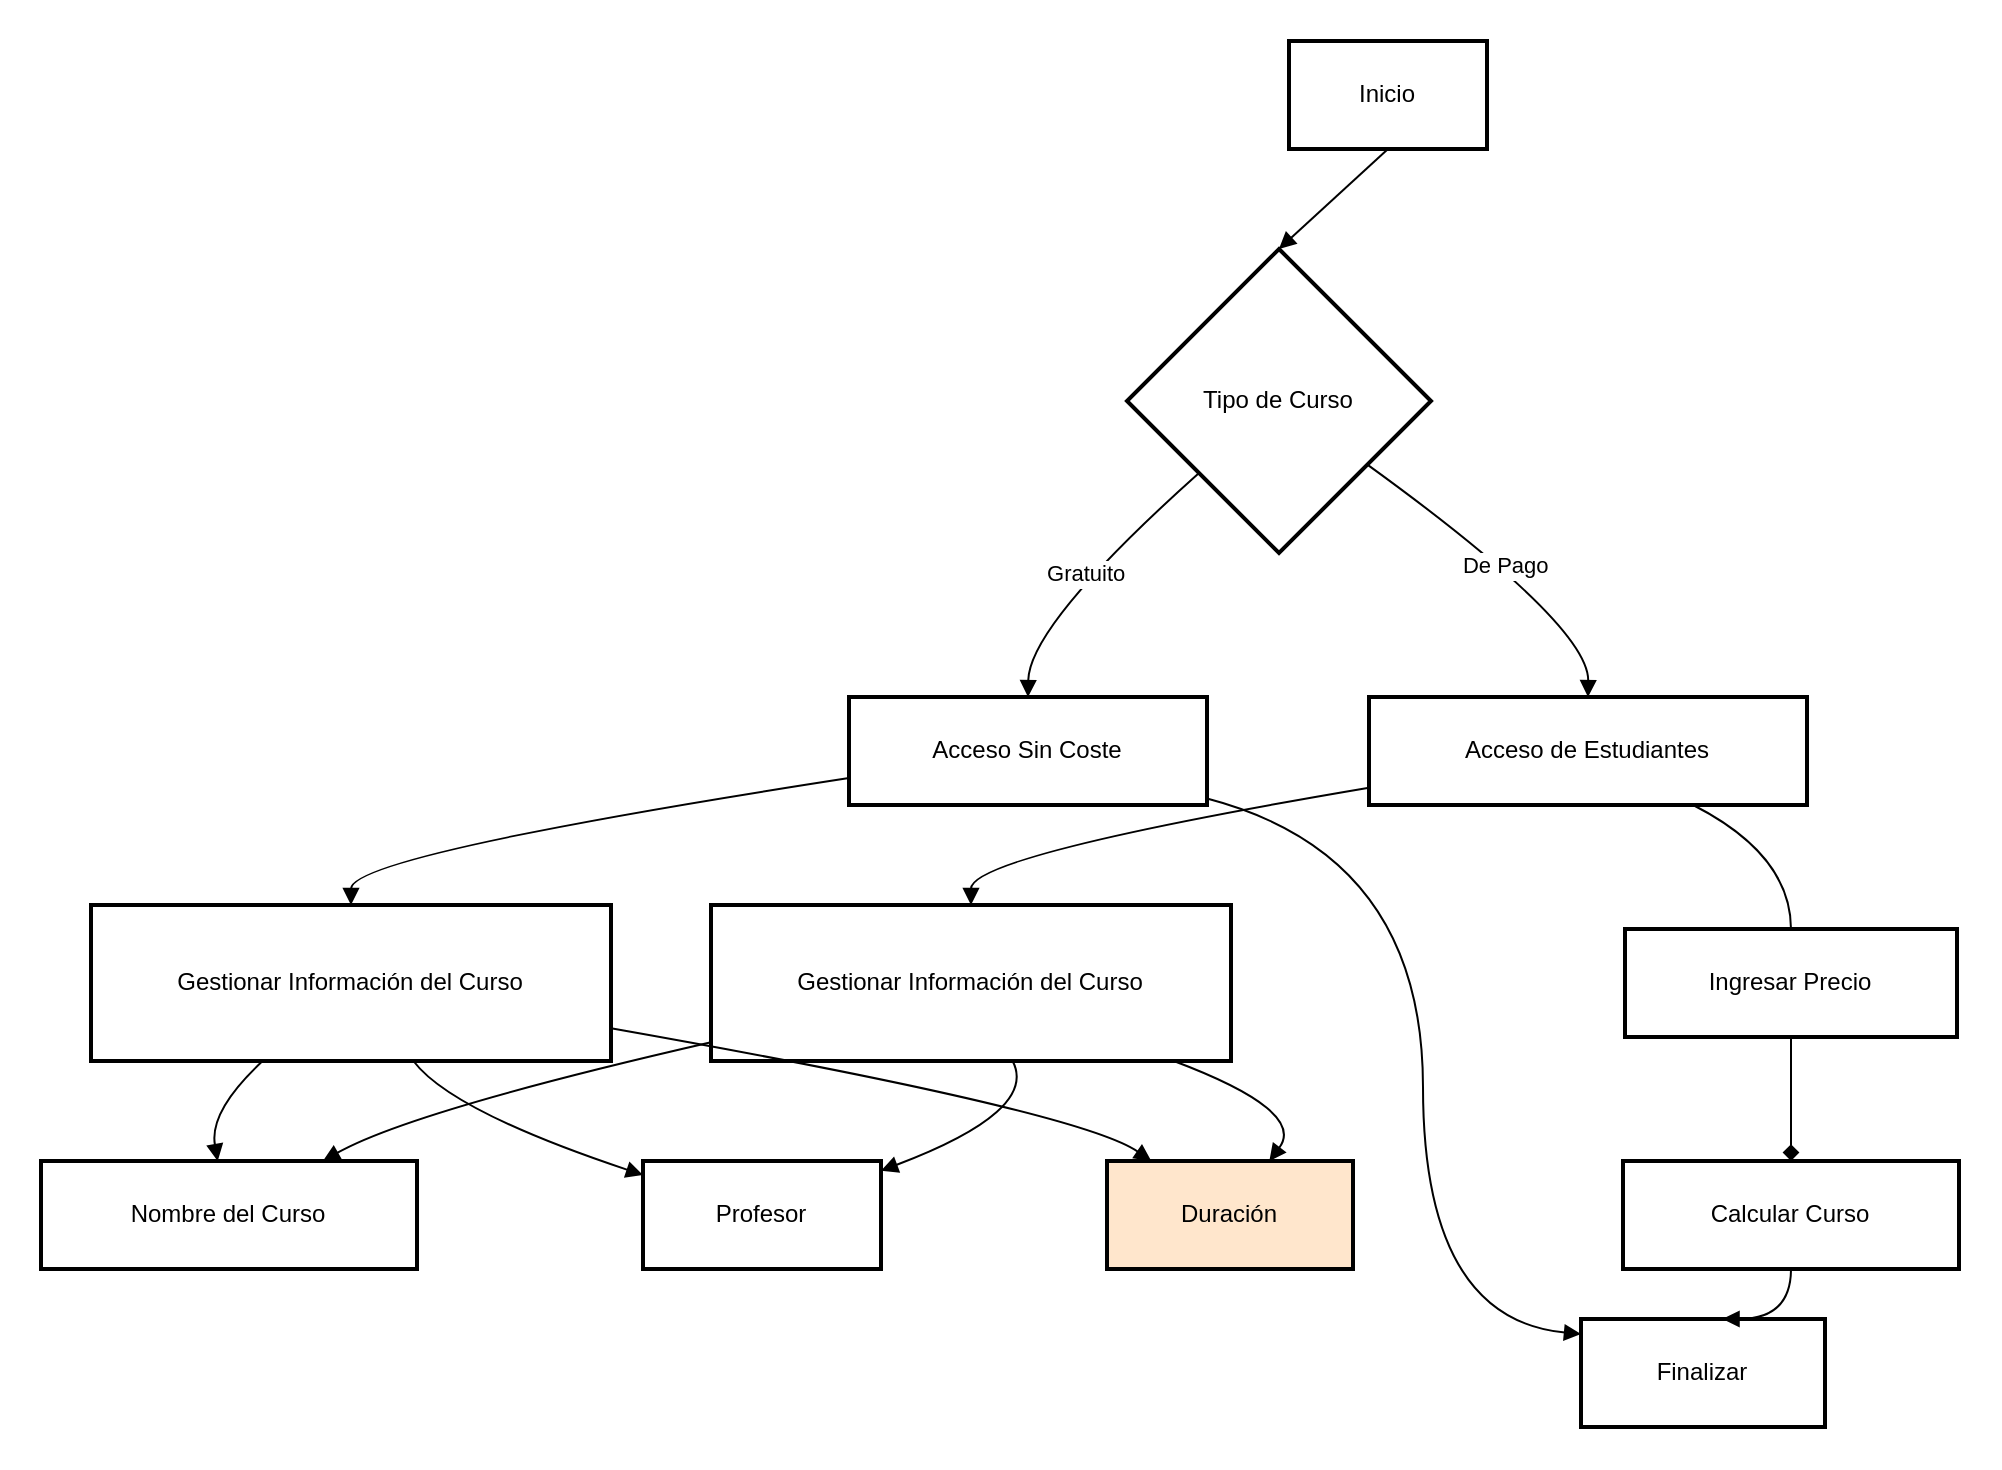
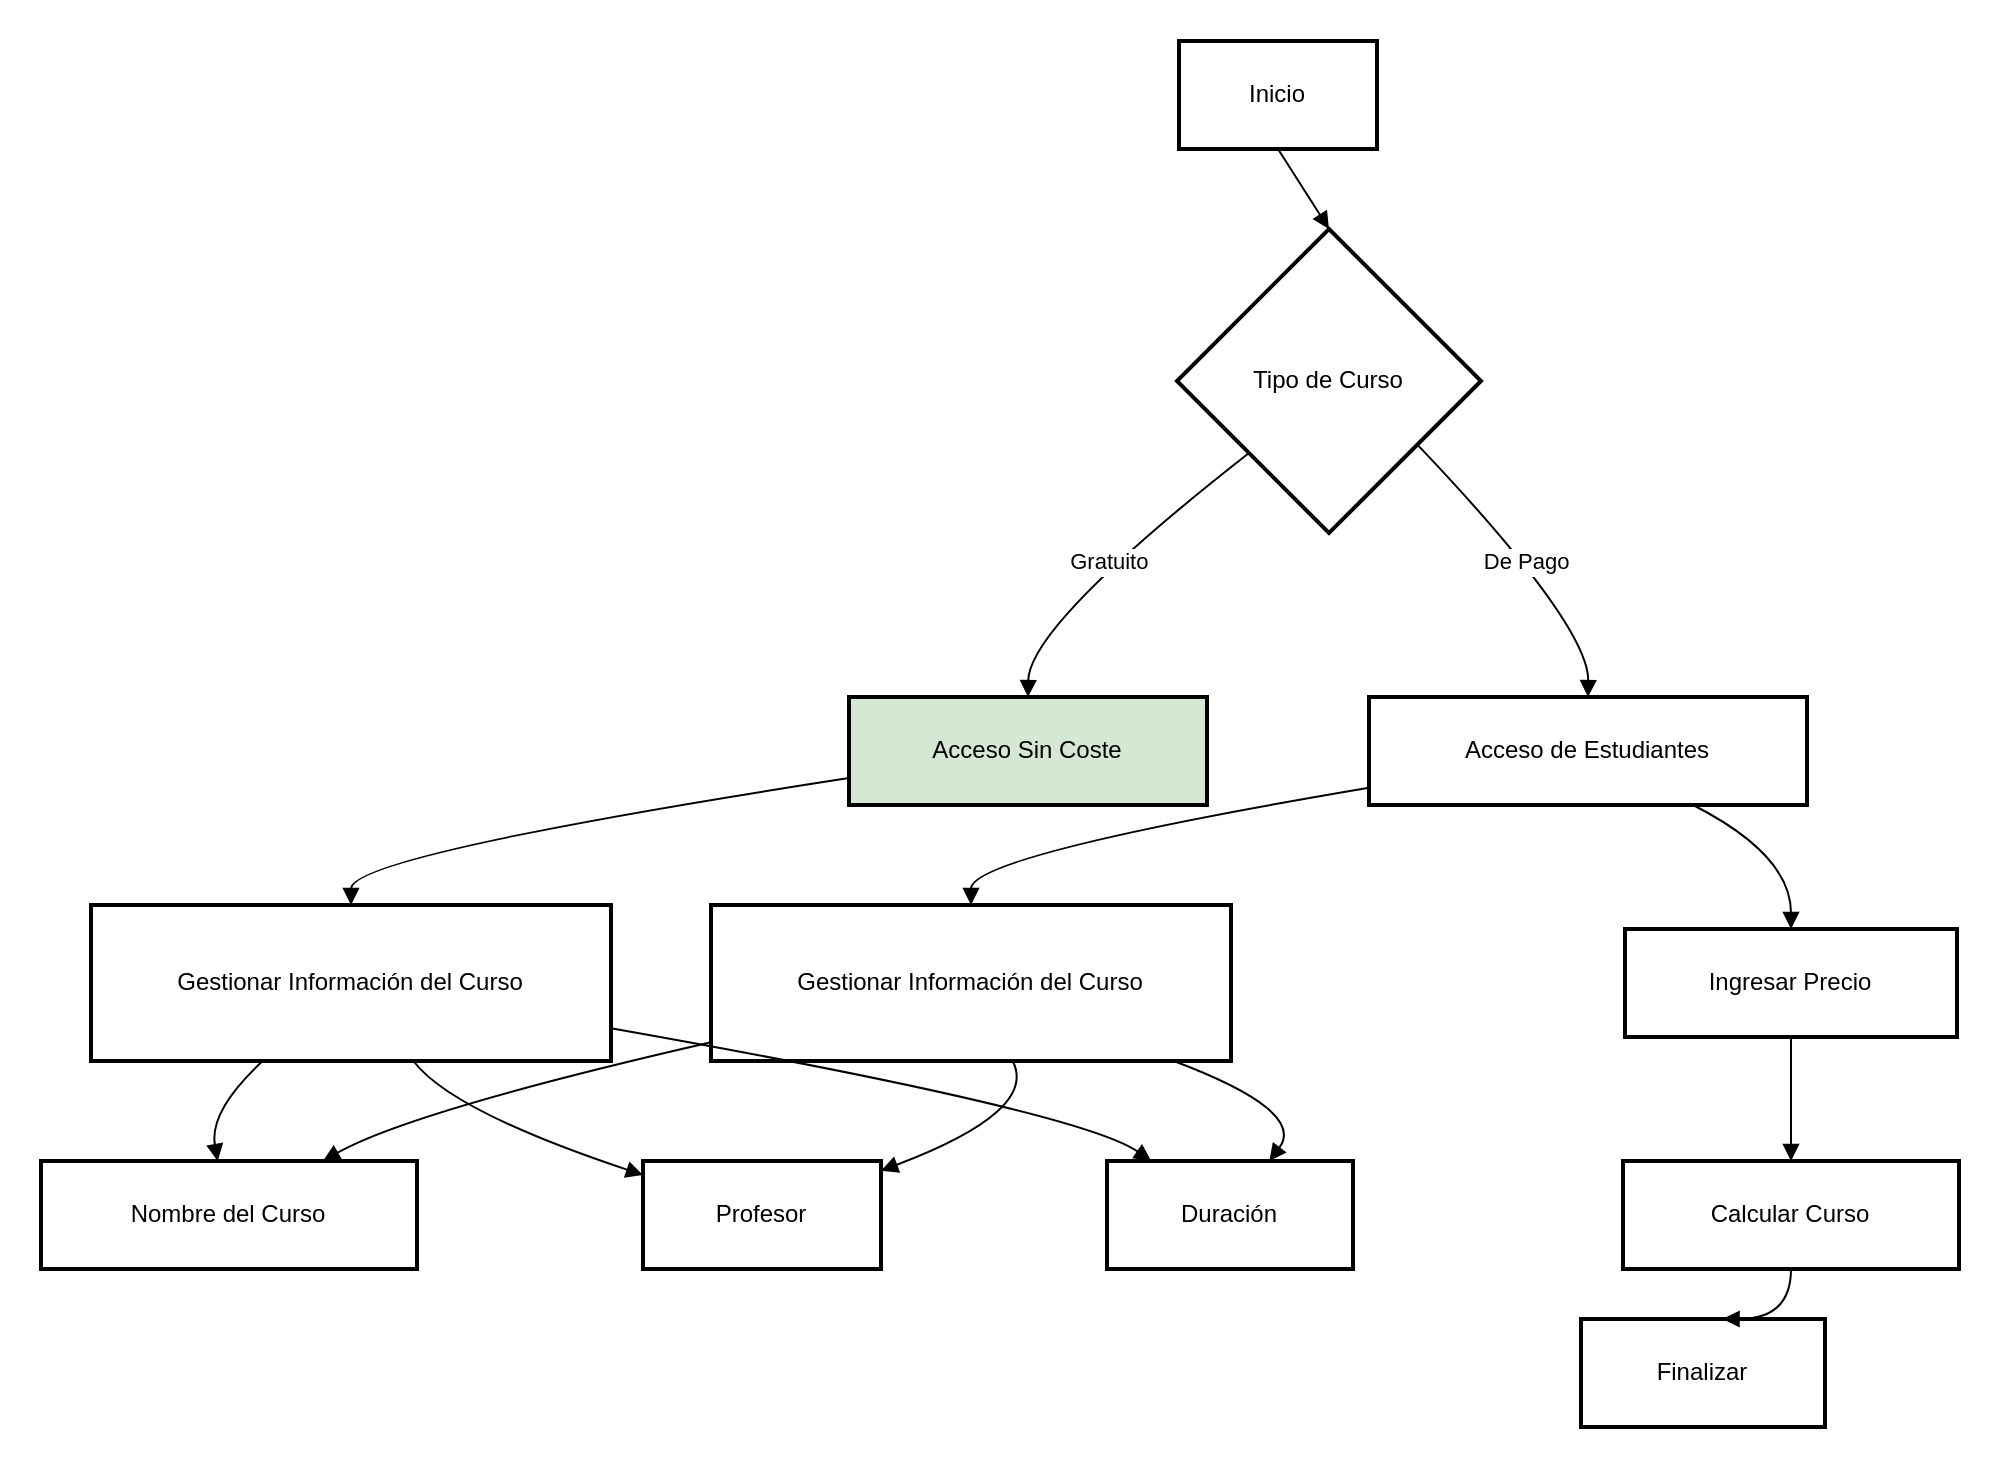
  <mxCell id="0" />
  <mxCell id="1" parent="0" />
- <mxCell id="2" value="Inicio" style="whiteSpace=wrap;strokeWidth=2;" parent="1" vertex="1"><mxGeometry x="644" y="20" width="99" height="54" as="geometry" /></mxCell>
- <mxCell id="3" value="Tipo de Curso" style="rhombus;strokeWidth=2;whiteSpace=wrap;" parent="1" vertex="1"><mxGeometry x="563" y="124" width="152" height="152" as="geometry" /></mxCell>
- <mxCell id="4" value="Acceso Sin Coste" style="whiteSpace=wrap;strokeWidth=2;" parent="1" vertex="1"><mxGeometry x="424" y="348" width="179" height="54" as="geometry" /></mxCell>
+ <mxCell id="2" value="Inicio" style="whiteSpace=wrap;strokeWidth=2;" parent="1" vertex="1"><mxGeometry x="589" y="20" width="99" height="54" as="geometry" /></mxCell>
+ <mxCell id="3" value="Tipo de Curso" style="rhombus;strokeWidth=2;whiteSpace=wrap;" parent="1" vertex="1"><mxGeometry x="588" y="114" width="152" height="152" as="geometry" /></mxCell>
+ <mxCell id="4" value="Acceso Sin Coste" style="whiteSpace=wrap;strokeWidth=2;fillColor=#d5e8d4;" parent="1" vertex="1"><mxGeometry x="424" y="348" width="179" height="54" as="geometry" /></mxCell>
  <mxCell id="5" value="Acceso de Estudiantes" style="whiteSpace=wrap;strokeWidth=2;" parent="1" vertex="1"><mxGeometry x="684" y="348" width="219" height="54" as="geometry" /></mxCell>
  <mxCell id="6" value="Gestionar Información del Curso" style="whiteSpace=wrap;strokeWidth=2;" parent="1" vertex="1"><mxGeometry x="45" y="452" width="260" height="78" as="geometry" /></mxCell>
  <mxCell id="7" value="Nombre del Curso" style="whiteSpace=wrap;strokeWidth=2;" parent="1" vertex="1"><mxGeometry x="20" y="580" width="188" height="54" as="geometry" /></mxCell>
  <mxCell id="8" value="Profesor" style="whiteSpace=wrap;strokeWidth=2;" parent="1" vertex="1"><mxGeometry x="321" y="580" width="119" height="54" as="geometry" /></mxCell>
- <mxCell id="9" value="Duración" style="whiteSpace=wrap;strokeWidth=2;fillColor=#ffe6cc;" parent="1" vertex="1"><mxGeometry x="553" y="580" width="123" height="54" as="geometry" /></mxCell>
+ <mxCell id="9" value="Duración" style="whiteSpace=wrap;strokeWidth=2;" parent="1" vertex="1"><mxGeometry x="553" y="580" width="123" height="54" as="geometry" /></mxCell>
  <mxCell id="10" value="Ingresar Precio" style="whiteSpace=wrap;strokeWidth=2;" parent="1" vertex="1"><mxGeometry x="812" y="464" width="166" height="54" as="geometry" /></mxCell>
  <mxCell id="11" value="Calcular Curso" style="whiteSpace=wrap;strokeWidth=2;" parent="1" vertex="1"><mxGeometry x="811" y="580" width="168" height="54" as="geometry" /></mxCell>
  <mxCell id="12" value="Gestionar Información del Curso" style="whiteSpace=wrap;strokeWidth=2;" parent="1" vertex="1"><mxGeometry x="355" y="452" width="260" height="78" as="geometry" /></mxCell>
  <mxCell id="13" value="Finalizar" style="whiteSpace=wrap;strokeWidth=2;" parent="1" vertex="1"><mxGeometry x="790" y="659" width="122" height="54" as="geometry" /></mxCell>
  <mxCell id="14" value="" style="curved=1;startArrow=none;endArrow=block;exitX=0.5;exitY=1;entryX=0.5;entryY=0;" parent="1" source="2" target="3" edge="1"><mxGeometry relative="1" as="geometry"><Array as="points" /></mxGeometry></mxCell>
  <mxCell id="15" value="Gratuito" style="curved=1;startArrow=none;endArrow=block;exitX=0;exitY=0.95;entryX=0.5;entryY=0;" parent="1" source="3" target="4" edge="1"><mxGeometry relative="1" as="geometry"><Array as="points"><mxPoint x="514" y="312" /></Array></mxGeometry></mxCell>
  <mxCell id="16" value="De Pago" style="curved=1;startArrow=none;endArrow=block;exitX=1;exitY=0.86;entryX=0.5;entryY=0;" parent="1" source="3" target="5" edge="1"><mxGeometry relative="1" as="geometry"><Array as="points"><mxPoint x="794" y="312" /></Array></mxGeometry></mxCell>
  <mxCell id="17" value="" style="curved=1;startArrow=none;endArrow=block;exitX=0;exitY=0.75;entryX=0.5;entryY=0;" parent="1" source="4" target="6" edge="1"><mxGeometry relative="1" as="geometry"><Array as="points"><mxPoint x="175" y="427" /></Array></mxGeometry></mxCell>
  <mxCell id="18" value="" style="curved=1;startArrow=none;endArrow=block;exitX=0.33;exitY=1;entryX=0.47;entryY=0;" parent="1" source="6" target="7" edge="1"><mxGeometry relative="1" as="geometry"><Array as="points"><mxPoint x="104" y="555" /></Array></mxGeometry></mxCell>
  <mxCell id="19" value="" style="curved=1;startArrow=none;endArrow=block;exitX=0.62;exitY=1;entryX=0;entryY=0.13;" parent="1" source="6" target="8" edge="1"><mxGeometry relative="1" as="geometry"><Array as="points"><mxPoint x="225" y="555" /></Array></mxGeometry></mxCell>
  <mxCell id="20" value="" style="curved=1;startArrow=none;endArrow=block;exitX=1;exitY=0.79;entryX=0.18;entryY=0;" parent="1" source="6" target="9" edge="1"><mxGeometry relative="1" as="geometry"><Array as="points"><mxPoint x="539" y="555" /></Array></mxGeometry></mxCell>
- <mxCell id="21" value="" style="curved=1;startArrow=none;endArrow=none;exitX=0.74;exitY=1;entryX=0.5;entryY=0;" parent="1" source="5" target="10" edge="1"><mxGeometry relative="1" as="geometry"><Array as="points"><mxPoint x="895" y="427" /></Array></mxGeometry></mxCell>
- <mxCell id="22" value="" style="curved=1;startArrow=none;endArrow=diamond;exitX=0.5;exitY=1;entryX=0.5;entryY=0;" parent="1" source="10" target="11" edge="1"><mxGeometry relative="1" as="geometry"><Array as="points" /></mxGeometry></mxCell>
+ <mxCell id="21" value="" style="curved=1;startArrow=none;endArrow=block;exitX=0.74;exitY=1;entryX=0.5;entryY=0;" parent="1" source="5" target="10" edge="1"><mxGeometry relative="1" as="geometry"><Array as="points"><mxPoint x="895" y="427" /></Array></mxGeometry></mxCell>
+ <mxCell id="22" value="" style="curved=1;startArrow=none;endArrow=block;exitX=0.5;exitY=1;entryX=0.5;entryY=0;" parent="1" source="10" target="11" edge="1"><mxGeometry relative="1" as="geometry"><Array as="points" /></mxGeometry></mxCell>
  <mxCell id="23" value="" style="curved=1;startArrow=none;endArrow=block;exitX=0;exitY=0.84;entryX=0.5;entryY=0;" parent="1" source="5" target="12" edge="1"><mxGeometry relative="1" as="geometry"><Array as="points"><mxPoint x="485" y="427" /></Array></mxGeometry></mxCell>
  <mxCell id="24" value="" style="curved=1;startArrow=none;endArrow=block;exitX=0;exitY=0.88;entryX=0.75;entryY=0;" parent="1" source="12" target="7" edge="1"><mxGeometry relative="1" as="geometry"><Array as="points"><mxPoint x="205" y="555" /></Array></mxGeometry></mxCell>
  <mxCell id="25" value="" style="curved=1;startArrow=none;endArrow=block;exitX=0.58;exitY=1;entryX=1;entryY=0.09;" parent="1" source="12" target="8" edge="1"><mxGeometry relative="1" as="geometry"><Array as="points"><mxPoint x="519" y="555" /></Array></mxGeometry></mxCell>
  <mxCell id="26" value="" style="curved=1;startArrow=none;endArrow=block;exitX=0.89;exitY=1;entryX=0.66;entryY=0;" parent="1" source="12" target="9" edge="1"><mxGeometry relative="1" as="geometry"><Array as="points"><mxPoint x="653" y="555" /></Array></mxGeometry></mxCell>
- <mxCell id="27" value="" style="curved=1;startArrow=none;endArrow=block;exitX=1;exitY=0.94;entryX=0;entryY=0.14;" parent="1" source="4" target="13" edge="1"><mxGeometry relative="1" as="geometry"><Array as="points"><mxPoint x="711" y="427" /><mxPoint x="711" y="659" /></Array></mxGeometry></mxCell>
  <mxCell id="28" value="" style="curved=1;startArrow=none;endArrow=block;exitX=0.5;exitY=1;entryX=0.58;entryY=0;" parent="1" source="11" target="13" edge="1"><mxGeometry relative="1" as="geometry"><Array as="points"><mxPoint x="895" y="659" /></Array></mxGeometry></mxCell>
